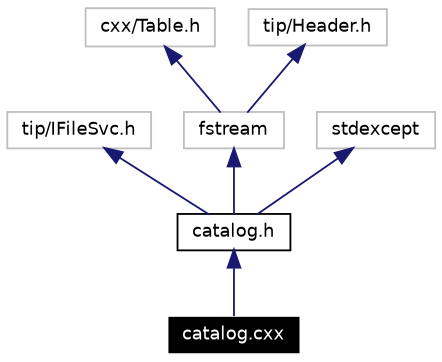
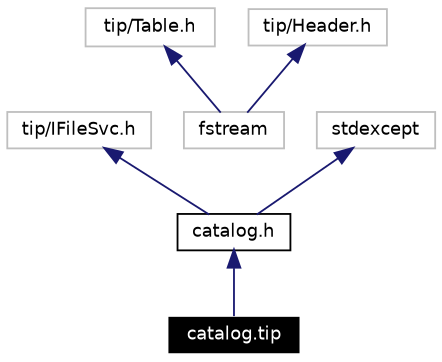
  digraph {
    node [color=grey75 fontname=Helvetica fontsize=10 shape=record]
    edge [color=midnightblue dir=back fontname=Helvetica fontsize=10 labelfontname=Helvetica labelfontsize=10 style=solid]
-   n1 [color=white fillcolor=black fontcolor=white height=0.2 label="catalog.cxx" style=filled width=0.4]
+   n1 [color=white fillcolor=black fontcolor=white height=0.2 label="catalog.tip" style=filled width=0.4]
    n2 [color=black height=0.2 label="catalog.h" width=0.4]
    n3 [height=0.2 label="tip/IFileSvc.h" width=0.4]
-   n4 [height=0.2 label="cxx/Table.h" width=0.4]
+   n4 [height=0.2 label="tip/Table.h" width=0.4]
    n5 [height=0.2 label=fstream width=0.4]
    n6 [height=0.2 label="tip/Header.h" width=0.4]
    n7 [height=0.2 label=stdexcept width=0.4]
    n2 -> n1
    n3 -> n2
    n4 -> n5
-   n5 -> n2
    n6 -> n5
    n7 -> n2
  }
